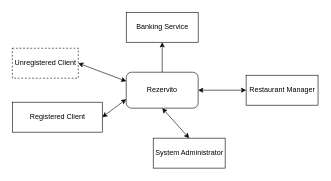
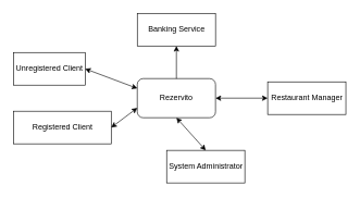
  <mxCell id="0" />
  <mxCell id="1" parent="0" />
  <mxCell id="2" value="Registered Client" style="html=1;dashed=0;whitespace=wrap;" vertex="1" parent="1"><mxGeometry x="20" y="170" width="150" height="50" as="geometry" /></mxCell>
- <mxCell id="3" value="Unregistered Client" style="html=1;dashed=1;whitespace=wrap;" vertex="1" parent="1"><mxGeometry x="20" y="80" width="110" height="50" as="geometry" /></mxCell>
+ <mxCell id="3" value="Unregistered Client" style="html=1;dashed=0;whitespace=wrap;" vertex="1" parent="1"><mxGeometry x="20" y="80" width="110" height="50" as="geometry" /></mxCell>
  <mxCell id="4" value="Banking Service" style="html=1;dashed=0;whitespace=wrap;" vertex="1" parent="1"><mxGeometry x="210" y="20" width="120" height="50" as="geometry" /></mxCell>
  <mxCell id="5" value="System Administrator" style="html=1;dashed=0;whitespace=wrap;" vertex="1" parent="1"><mxGeometry x="255" y="230" width="120" height="50" as="geometry" /></mxCell>
  <mxCell id="6" value="Restaurant Manager" style="html=1;dashed=0;whitespace=wrap;" vertex="1" parent="1"><mxGeometry x="410" y="125" width="120" height="50" as="geometry" /></mxCell>
  <mxCell id="7" value="Rezervito" style="rounded=1;whiteSpace=wrap;html=1;" vertex="1" parent="1"><mxGeometry x="210" y="120" width="120" height="60" as="geometry" /></mxCell>
  <mxCell id="8" value="" style="endArrow=classic;startArrow=classic;html=1;entryX=0;entryY=0.25;entryDx=0;entryDy=0;exitX=1;exitY=0.5;exitDx=0;exitDy=0;" edge="1" parent="1" source="3" target="7"><mxGeometry width="50" height="50" relative="1" as="geometry"><mxPoint x="100" y="200" as="sourcePoint" /><mxPoint x="150" y="150" as="targetPoint" /></mxGeometry></mxCell>
  <mxCell id="9" value="" style="endArrow=classic;startArrow=classic;html=1;exitX=1;exitY=0.5;exitDx=0;exitDy=0;entryX=0;entryY=0.75;entryDx=0;entryDy=0;" edge="1" parent="1" source="2" target="7"><mxGeometry width="50" height="50" relative="1" as="geometry"><mxPoint x="140.66" y="99.65" as="sourcePoint" /><mxPoint x="210" y="150" as="targetPoint" /></mxGeometry></mxCell>
  <mxCell id="10" value="" style="endArrow=classic;startArrow=classic;html=1;exitX=1;exitY=0.5;exitDx=0;exitDy=0;entryX=0;entryY=0.5;entryDx=0;entryDy=0;" edge="1" parent="1" source="7" target="6"><mxGeometry width="50" height="50" relative="1" as="geometry"><mxPoint x="360" y="130" as="sourcePoint" /><mxPoint x="410" y="80" as="targetPoint" /></mxGeometry></mxCell>
  <mxCell id="11" value="" style="endArrow=classic;startArrow=classic;html=1;entryX=0.5;entryY=1;entryDx=0;entryDy=0;exitX=0.5;exitY=0;exitDx=0;exitDy=0;" edge="1" parent="1" source="5" target="7"><mxGeometry width="50" height="50" relative="1" as="geometry"><mxPoint x="80" y="320" as="sourcePoint" /><mxPoint x="130" y="270" as="targetPoint" /></mxGeometry></mxCell>
  <mxCell id="12" value="" style="endArrow=classic;startArrow=none;html=1;exitX=0.5;exitY=0;exitDx=0;exitDy=0;entryX=0.5;entryY=1;entryDx=0;entryDy=0;startFill=0;" edge="1" parent="1" source="7" target="4"><mxGeometry width="50" height="50" relative="1" as="geometry"><mxPoint x="350" y="120" as="sourcePoint" /><mxPoint x="400" y="70" as="targetPoint" /></mxGeometry></mxCell>
